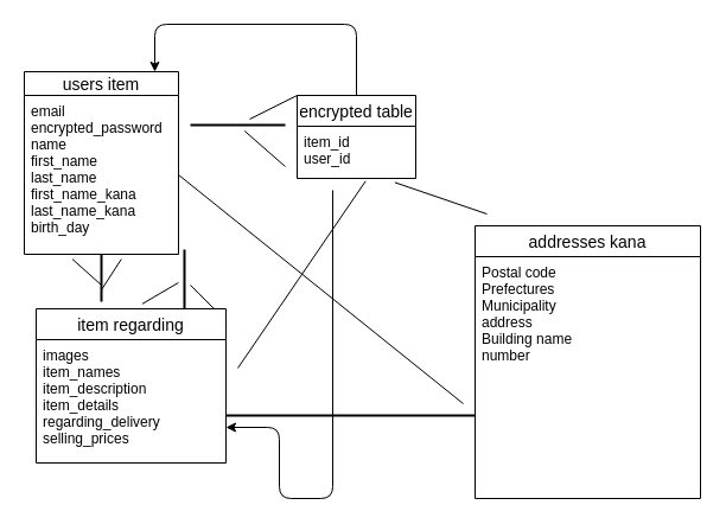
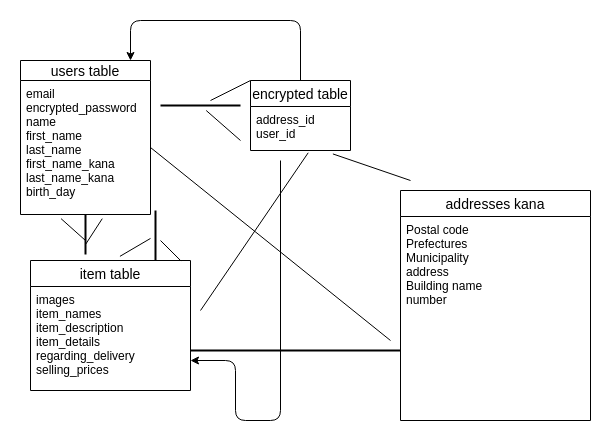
  <mxCell id="0" />
  <mxCell id="1" parent="0" />
- <mxCell id="2" value="users item" style="swimlane;fontStyle=0;childLayout=stackLayout;horizontal=1;startSize=20;horizontalStack=0;resizeParent=1;resizeParentMax=0;resizeLast=0;collapsible=1;marginBottom=0;align=center;fontSize=14;" vertex="1" parent="1"><mxGeometry x="20" y="60" width="130" height="154" as="geometry" /></mxCell>
+ <mxCell id="2" value="users table" style="swimlane;fontStyle=0;childLayout=stackLayout;horizontal=1;startSize=20;horizontalStack=0;resizeParent=1;resizeParentMax=0;resizeLast=0;collapsible=1;marginBottom=0;align=center;fontSize=14;" vertex="1" parent="1"><mxGeometry x="20" y="60" width="130" height="154" as="geometry" /></mxCell>
  <mxCell id="3" value="email    &#10;encrypted_password&#10; name &#10;first_name  &#10;last_name &#10;first_name_kana&#10;last_name_kana &#10;birth_day " style="text;strokeColor=none;fillColor=none;spacingLeft=4;spacingRight=4;overflow=hidden;rotatable=0;points=[[0,0.5],[1,0.5]];portConstraint=eastwest;fontSize=12;" vertex="1" parent="2"><mxGeometry y="20" width="130" height="134" as="geometry" /></mxCell>
- <mxCell id="4" value="item regarding" style="swimlane;fontStyle=0;childLayout=stackLayout;horizontal=1;startSize=26;horizontalStack=0;resizeParent=1;resizeParentMax=0;resizeLast=0;collapsible=1;marginBottom=0;align=center;fontSize=14;" vertex="1" parent="1"><mxGeometry x="30" y="260" width="160" height="130" as="geometry" /></mxCell>
+ <mxCell id="4" value="item table" style="swimlane;fontStyle=0;childLayout=stackLayout;horizontal=1;startSize=26;horizontalStack=0;resizeParent=1;resizeParentMax=0;resizeLast=0;collapsible=1;marginBottom=0;align=center;fontSize=14;" vertex="1" parent="1"><mxGeometry x="30" y="260" width="160" height="130" as="geometry" /></mxCell>
  <mxCell id="5" value="images&#10;item_names  &#10;item_description&#10;item_details &#10; regarding_delivery&#10;selling_prices&#10;" style="text;strokeColor=none;fillColor=none;spacingLeft=4;spacingRight=4;overflow=hidden;rotatable=0;points=[[0,0.5],[1,0.5]];portConstraint=eastwest;fontSize=12;" vertex="1" parent="4"><mxGeometry y="26" width="160" height="104" as="geometry" /></mxCell>
  <mxCell id="6" value="encrypted table" style="swimlane;fontStyle=0;childLayout=stackLayout;horizontal=1;startSize=26;horizontalStack=0;resizeParent=1;resizeParentMax=0;resizeLast=0;collapsible=1;marginBottom=0;align=center;fontSize=14;" vertex="1" parent="1"><mxGeometry x="250" y="80" width="100" height="70" as="geometry" /></mxCell>
- <mxCell id="7" value="item_id&#10;user_id  " style="text;strokeColor=none;fillColor=none;spacingLeft=4;spacingRight=4;overflow=hidden;rotatable=0;points=[[0,0.5],[1,0.5]];portConstraint=eastwest;fontSize=12;" vertex="1" parent="6"><mxGeometry y="26" width="100" height="44" as="geometry" /></mxCell>
+ <mxCell id="7" value="address_id&#10;user_id  " style="text;strokeColor=none;fillColor=none;spacingLeft=4;spacingRight=4;overflow=hidden;rotatable=0;points=[[0,0.5],[1,0.5]];portConstraint=eastwest;fontSize=12;" vertex="1" parent="6"><mxGeometry y="26" width="100" height="44" as="geometry" /></mxCell>
  <mxCell id="8" value="addresses kana" style="swimlane;fontStyle=0;childLayout=stackLayout;horizontal=1;startSize=26;horizontalStack=0;resizeParent=1;resizeParentMax=0;resizeLast=0;collapsible=1;marginBottom=0;align=center;fontSize=14;" vertex="1" parent="1"><mxGeometry x="400" y="190" width="190" height="230" as="geometry" /></mxCell>
  <mxCell id="9" value="Postal code&#10;Prefectures  &#10;Municipality &#10;address&#10;Building name&#10;number  &#10;" style="text;strokeColor=none;fillColor=none;spacingLeft=4;spacingRight=4;overflow=hidden;rotatable=0;points=[[0,0.5],[1,0.5]];portConstraint=eastwest;fontSize=12;" vertex="1" parent="8"><mxGeometry y="26" width="190" height="204" as="geometry" /></mxCell>
  <mxCell id="10" value="" style="line;strokeWidth=2;direction=south;html=1;" vertex="1" parent="1"><mxGeometry x="150" y="210" width="10" height="50" as="geometry" /></mxCell>
  <mxCell id="11" value="" style="endArrow=none;html=1;entryX=0.6;entryY=0;entryDx=0;entryDy=0;entryPerimeter=0;exitX=0.941;exitY=0.004;exitDx=0;exitDy=0;exitPerimeter=0;" edge="1" parent="1" source="4" target="10"><mxGeometry width="50" height="50" relative="1" as="geometry"><mxPoint x="170" y="250" as="sourcePoint" /><mxPoint x="330" y="370" as="targetPoint" /></mxGeometry></mxCell>
  <mxCell id="12" value="" style="endArrow=none;html=1;entryX=0.559;entryY=-0.032;entryDx=0;entryDy=0;entryPerimeter=0;" edge="1" parent="1" source="10" target="4"><mxGeometry width="50" height="50" relative="1" as="geometry"><mxPoint x="280" y="420" as="sourcePoint" /><mxPoint x="330" y="370" as="targetPoint" /></mxGeometry></mxCell>
  <mxCell id="13" value="" style="line;strokeWidth=2;html=1;" vertex="1" parent="1"><mxGeometry x="160" y="100" width="80" height="10" as="geometry" /></mxCell>
  <mxCell id="14" value="" style="endArrow=none;html=1;entryX=0;entryY=0;entryDx=0;entryDy=0;" edge="1" parent="1" source="13" target="6"><mxGeometry width="50" height="50" relative="1" as="geometry"><mxPoint x="280" y="420" as="sourcePoint" /><mxPoint x="240" y="90" as="targetPoint" /></mxGeometry></mxCell>
  <mxCell id="15" value="" style="endArrow=none;html=1;" edge="1" parent="1" source="13"><mxGeometry width="50" height="50" relative="1" as="geometry"><mxPoint x="280" y="420" as="sourcePoint" /><mxPoint x="240" y="140" as="targetPoint" /></mxGeometry></mxCell>
  <mxCell id="16" value="" style="endArrow=none;html=1;exitX=1;exitY=0.5;exitDx=0;exitDy=0;" edge="1" parent="1" source="3"><mxGeometry width="50" height="50" relative="1" as="geometry"><mxPoint x="280" y="420" as="sourcePoint" /><mxPoint x="390" y="340" as="targetPoint" /></mxGeometry></mxCell>
  <mxCell id="17" value="" style="endArrow=none;html=1;entryX=0.577;entryY=1.052;entryDx=0;entryDy=0;entryPerimeter=0;" edge="1" parent="1" target="7"><mxGeometry width="50" height="50" relative="1" as="geometry"><mxPoint x="200" y="310" as="sourcePoint" /><mxPoint x="330" y="370" as="targetPoint" /></mxGeometry></mxCell>
  <mxCell id="18" value="" style="line;strokeWidth=2;direction=south;html=1;" vertex="1" parent="1"><mxGeometry x="80" y="214" width="10" height="40" as="geometry" /></mxCell>
  <mxCell id="19" value="" style="endArrow=none;html=1;entryX=0.75;entryY=0.5;entryDx=0;entryDy=0;entryPerimeter=0;exitX=0.629;exitY=1.031;exitDx=0;exitDy=0;exitPerimeter=0;" edge="1" parent="1" source="3" target="18"><mxGeometry width="50" height="50" relative="1" as="geometry"><mxPoint x="280" y="420" as="sourcePoint" /><mxPoint x="330" y="370" as="targetPoint" /></mxGeometry></mxCell>
  <mxCell id="20" value="" style="endArrow=none;html=1;entryX=0.312;entryY=1.031;entryDx=0;entryDy=0;entryPerimeter=0;" edge="1" parent="1" target="3"><mxGeometry width="50" height="50" relative="1" as="geometry"><mxPoint x="85" y="240" as="sourcePoint" /><mxPoint x="330" y="370" as="targetPoint" /></mxGeometry></mxCell>
  <mxCell id="21" value="" style="edgeStyle=segmentEdgeStyle;endArrow=classic;html=1;exitX=0.5;exitY=0;exitDx=0;exitDy=0;" edge="1" parent="1" source="6"><mxGeometry width="50" height="50" relative="1" as="geometry"><mxPoint x="220" y="20" as="sourcePoint" /><mxPoint x="130" y="60" as="targetPoint" /><Array as="points"><mxPoint x="300" y="20" /><mxPoint x="130" y="20" /></Array></mxGeometry></mxCell>
  <mxCell id="22" value="" style="edgeStyle=segmentEdgeStyle;endArrow=classic;html=1;" edge="1" parent="1" target="5"><mxGeometry width="50" height="50" relative="1" as="geometry"><mxPoint x="280" y="160" as="sourcePoint" /><mxPoint x="210" y="390" as="targetPoint" /><Array as="points"><mxPoint x="280" y="420" /><mxPoint x="235" y="420" /><mxPoint x="235" y="360" /></Array></mxGeometry></mxCell>
  <mxCell id="23" value="" style="line;strokeWidth=2;html=1;" vertex="1" parent="1"><mxGeometry x="190" y="300" width="210" height="100" as="geometry" /></mxCell>
  <mxCell id="24" value="" style="endArrow=none;html=1;entryX=0.824;entryY=1.078;entryDx=0;entryDy=0;entryPerimeter=0;" edge="1" parent="1" target="7"><mxGeometry width="50" height="50" relative="1" as="geometry"><mxPoint x="410" y="180" as="sourcePoint" /><mxPoint x="330" y="370" as="targetPoint" /></mxGeometry></mxCell>
